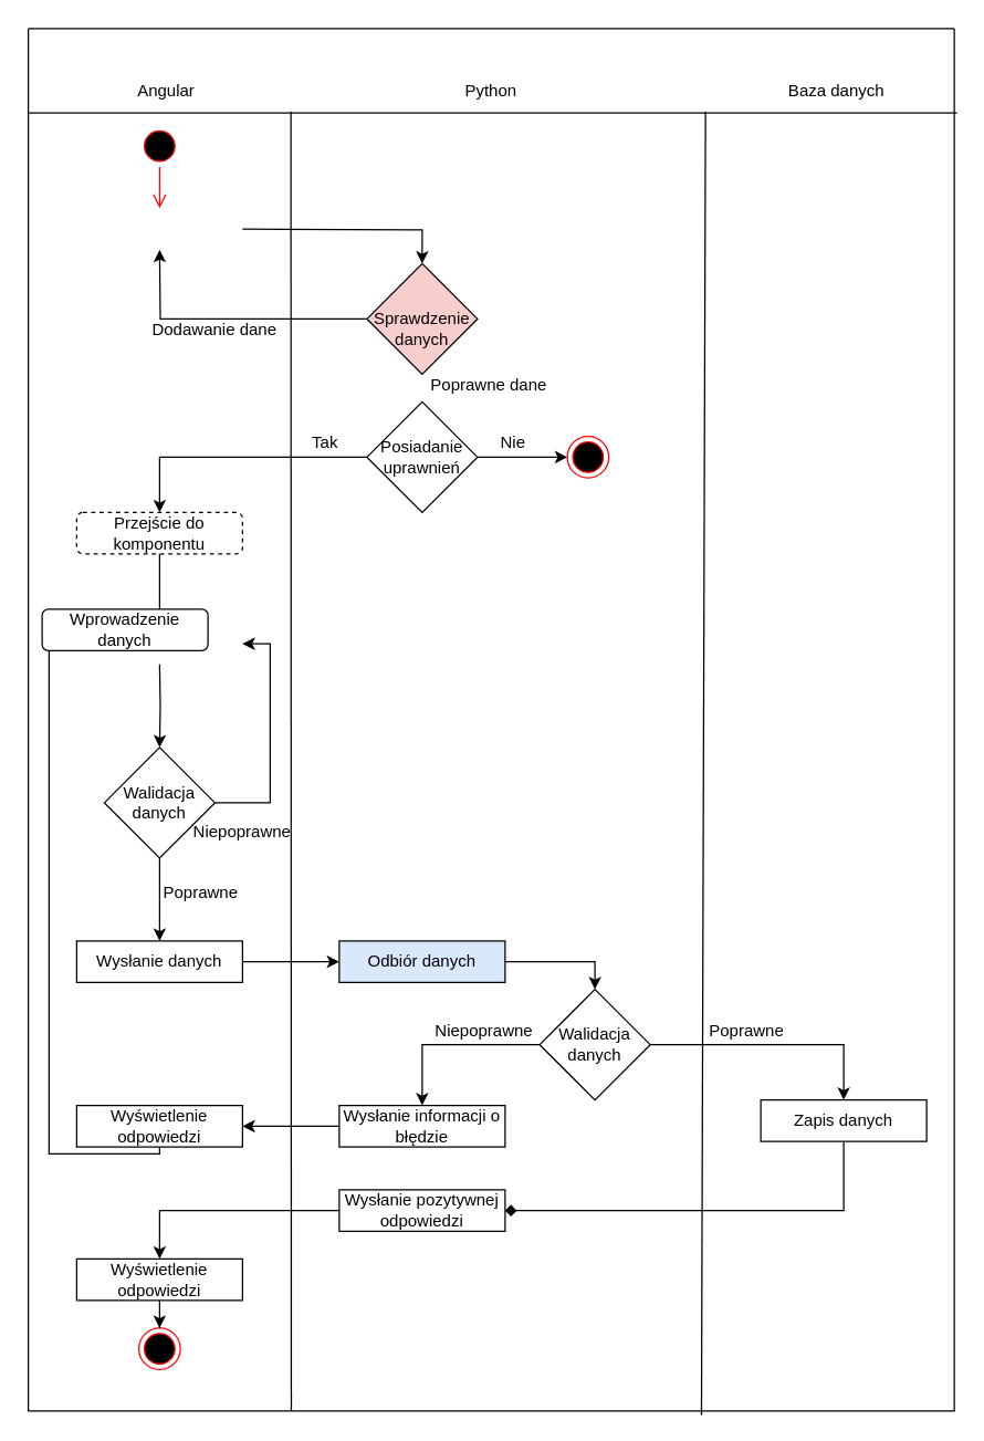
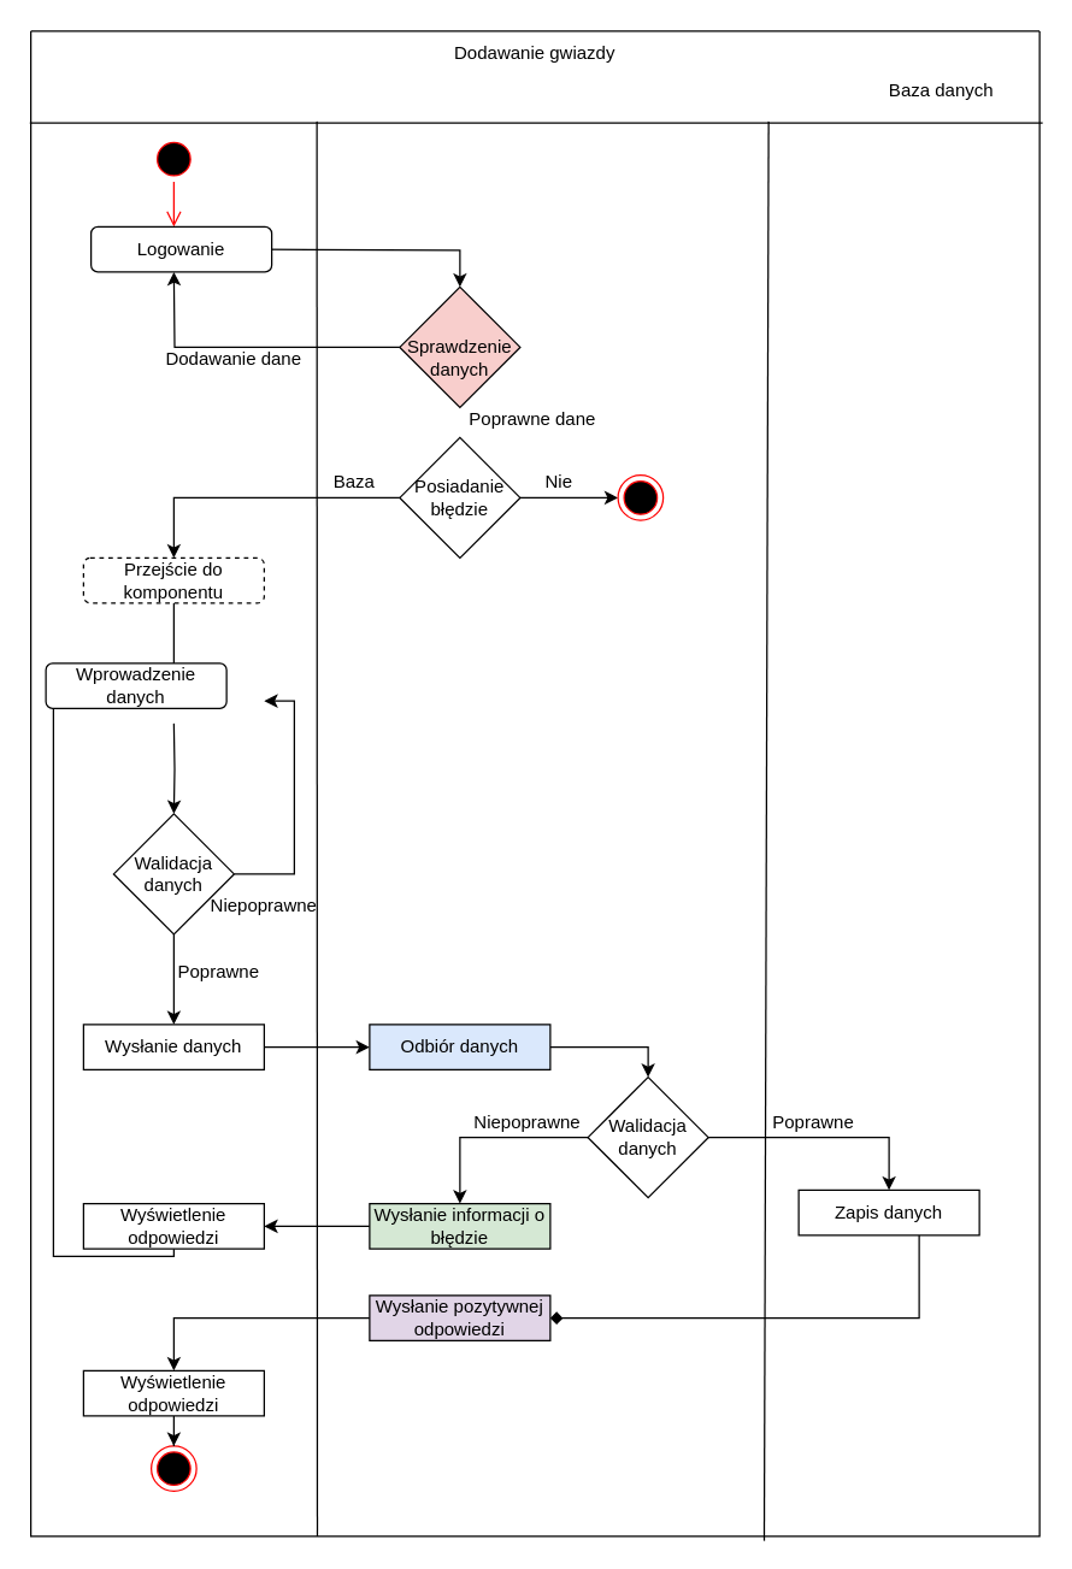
  <mxCell id="0" />
  <mxCell id="1" parent="0" />
  <mxCell id="2" value="" style="swimlane;startSize=0;" parent="1" vertex="1"><mxGeometry x="20" y="20" width="670" height="1000" as="geometry" /></mxCell>
- <mxCell id="3" value="Angular" style="text;html=1;strokeColor=none;fillColor=none;align=center;verticalAlign=middle;whiteSpace=wrap;rounded=0;" parent="2" vertex="1"><mxGeometry x="70" y="30" width="60" height="30" as="geometry" /></mxCell>
- <mxCell id="5" value="Python" style="text;html=1;strokeColor=none;fillColor=none;align=center;verticalAlign=middle;whiteSpace=wrap;rounded=0;" parent="2" vertex="1"><mxGeometry x="305" y="30" width="60" height="30" as="geometry" /></mxCell>
+ <mxCell id="4" value="Dodawanie gwiazdy" style="text;html=1;strokeColor=none;fillColor=none;align=center;verticalAlign=middle;whiteSpace=wrap;rounded=0;" parent="2" vertex="1"><mxGeometry x="275" width="120" height="30" as="geometry" /></mxCell>
  <mxCell id="6" value="" style="endArrow=none;html=1;rounded=0;exitX=0.727;exitY=1.003;exitDx=0;exitDy=0;exitPerimeter=0;" parent="2" source="2" edge="1"><mxGeometry width="50" height="50" relative="1" as="geometry"><mxPoint x="490" y="450" as="sourcePoint" /><mxPoint x="490" y="60" as="targetPoint" /></mxGeometry></mxCell>
  <mxCell id="7" value="" style="endArrow=none;html=1;rounded=0;exitX=0.284;exitY=1;exitDx=0;exitDy=0;exitPerimeter=0;" parent="2" source="2" edge="1"><mxGeometry width="50" height="50" relative="1" as="geometry"><mxPoint x="190" y="460" as="sourcePoint" /><mxPoint x="190" y="60" as="targetPoint" /></mxGeometry></mxCell>
  <mxCell id="8" style="edgeStyle=orthogonalEdgeStyle;rounded=0;orthogonalLoop=1;jettySize=auto;html=1;entryX=0.5;entryY=0;entryDx=0;entryDy=0;" parent="2" target="12" edge="1"><mxGeometry relative="1" as="geometry"><mxPoint x="155" y="145" as="sourcePoint" /></mxGeometry></mxCell>
  <mxCell id="9" value="" style="ellipse;html=1;shape=startState;fillColor=#000000;strokeColor=#ff0000;" parent="2" vertex="1"><mxGeometry x="80" y="70" width="30" height="30" as="geometry" /></mxCell>
  <mxCell id="10" value="" style="edgeStyle=orthogonalEdgeStyle;html=1;verticalAlign=bottom;endArrow=open;endSize=8;strokeColor=#ff0000;rounded=0;" parent="2" source="9" edge="1"><mxGeometry relative="1" as="geometry"><mxPoint x="95" y="130" as="targetPoint" /></mxGeometry></mxCell>
  <mxCell id="11" style="edgeStyle=orthogonalEdgeStyle;rounded=0;orthogonalLoop=1;jettySize=auto;html=1;entryX=0.5;entryY=1;entryDx=0;entryDy=0;" parent="2" source="12" edge="1"><mxGeometry relative="1" as="geometry"><mxPoint x="95" y="160" as="targetPoint" /></mxGeometry></mxCell>
  <mxCell id="12" value="&lt;br&gt;Sprawdzenie danych" style="rhombus;whiteSpace=wrap;html=1;fillColor=#f8cecc;" parent="2" vertex="1"><mxGeometry x="245" y="170" width="80" height="80" as="geometry" /></mxCell>
  <mxCell id="13" style="edgeStyle=orthogonalEdgeStyle;rounded=0;orthogonalLoop=1;jettySize=auto;html=1;entryX=0;entryY=0.5;entryDx=0;entryDy=0;" parent="2" source="15" target="17" edge="1"><mxGeometry relative="1" as="geometry" /></mxCell>
  <mxCell id="14" style="edgeStyle=orthogonalEdgeStyle;rounded=0;orthogonalLoop=1;jettySize=auto;html=1;entryX=0.5;entryY=0;entryDx=0;entryDy=0;" parent="2" source="15" edge="1"><mxGeometry relative="1" as="geometry"><mxPoint x="95" y="350.0" as="targetPoint" /><Array as="points"><mxPoint x="95" y="310" /></Array></mxGeometry></mxCell>
- <mxCell id="15" value="Posiadanie uprawnień" style="rhombus;whiteSpace=wrap;html=1;" parent="2" vertex="1"><mxGeometry x="245" y="270" width="80" height="80" as="geometry" /></mxCell>
+ <mxCell id="15" value="Posiadanie błędzie" style="rhombus;whiteSpace=wrap;html=1;" parent="2" vertex="1"><mxGeometry x="245" y="270" width="80" height="80" as="geometry" /></mxCell>
  <mxCell id="16" style="edgeStyle=orthogonalEdgeStyle;rounded=0;orthogonalLoop=1;jettySize=auto;html=1;entryX=0.5;entryY=0;entryDx=0;entryDy=0;" parent="2" edge="1"><mxGeometry relative="1" as="geometry"><mxPoint x="95" y="380" as="sourcePoint" /><mxPoint x="95" y="430" as="targetPoint" /></mxGeometry></mxCell>
  <mxCell id="17" value="" style="ellipse;html=1;shape=endState;fillColor=#000000;strokeColor=#ff0000;" parent="2" vertex="1"><mxGeometry x="390" y="295" width="30" height="30" as="geometry" /></mxCell>
  <mxCell id="18" style="edgeStyle=orthogonalEdgeStyle;rounded=0;orthogonalLoop=1;jettySize=auto;html=1;entryX=0.5;entryY=0;entryDx=0;entryDy=0;" parent="2" target="42" edge="1"><mxGeometry relative="1" as="geometry"><mxPoint x="95" y="460" as="sourcePoint" /></mxGeometry></mxCell>
  <mxCell id="19" style="edgeStyle=orthogonalEdgeStyle;rounded=0;orthogonalLoop=1;jettySize=auto;html=1;entryX=0.5;entryY=0;entryDx=0;entryDy=0;" parent="2" source="21" target="34" edge="1"><mxGeometry relative="1" as="geometry" /></mxCell>
  <mxCell id="20" style="edgeStyle=orthogonalEdgeStyle;rounded=0;orthogonalLoop=1;jettySize=auto;html=1;entryX=0.5;entryY=0;entryDx=0;entryDy=0;" parent="2" source="21" target="27" edge="1"><mxGeometry relative="1" as="geometry" /></mxCell>
  <mxCell id="21" value="Walidacja danych" style="rhombus;whiteSpace=wrap;html=1;" parent="2" vertex="1"><mxGeometry x="370" y="695" width="80" height="80" as="geometry" /></mxCell>
  <mxCell id="22" style="edgeStyle=orthogonalEdgeStyle;rounded=0;orthogonalLoop=1;jettySize=auto;html=1;" parent="2" source="23" target="25" edge="1"><mxGeometry relative="1" as="geometry" /></mxCell>
  <mxCell id="23" value="Wysłanie danych&lt;span style=&quot;color: rgba(0 , 0 , 0 , 0) ; font-family: monospace ; font-size: 0px&quot;&gt;%3CmxGraphModel%3E%3Croot%3E%3CmxCell%20id%3D%220%22%2F%3E%3CmxCell%20id%3D%221%22%20parent%3D%220%22%2F%3E%3CmxCell%20id%3D%222%22%20value%3D%22Wprowadzenie%20danych%22%20style%3D%22rounded%3D0%3BwhiteSpace%3Dwrap%3Bhtml%3D1%3B%22%20vertex%3D%221%22%20parent%3D%221%22%3E%3CmxGeometry%20x%3D%22120%22%20y%3D%22530%22%20width%3D%22120%22%20height%3D%2230%22%20as%3D%22geometry%22%2F%3E%3C%2FmxCell%3E%3C%2Froot%3E%3C%2FmxGraphModel%3E&lt;/span&gt;" style="rounded=0;whiteSpace=wrap;html=1;" parent="2" vertex="1"><mxGeometry x="35" y="660" width="120" height="30" as="geometry" /></mxCell>
  <mxCell id="24" style="edgeStyle=orthogonalEdgeStyle;rounded=0;orthogonalLoop=1;jettySize=auto;html=1;entryX=0.5;entryY=0;entryDx=0;entryDy=0;" parent="2" source="25" target="21" edge="1"><mxGeometry relative="1" as="geometry" /></mxCell>
  <mxCell id="25" value="Odbiór danych" style="rounded=0;whiteSpace=wrap;html=1;fillColor=#dae8fc;" parent="2" vertex="1"><mxGeometry x="225" y="660" width="120" height="30" as="geometry" /></mxCell>
  <mxCell id="26" style="edgeStyle=orthogonalEdgeStyle;rounded=0;orthogonalLoop=1;jettySize=auto;html=1;entryX=1;entryY=0.5;entryDx=0;entryDy=0;endArrow=diamond;" parent="2" source="27" target="29" edge="1"><mxGeometry relative="1" as="geometry"><Array as="points"><mxPoint x="590" y="855" /></Array></mxGeometry></mxCell>
- <mxCell id="27" value="Zapis danych" style="rounded=0;whiteSpace=wrap;html=1;" parent="2" vertex="1"><mxGeometry x="530" y="775" width="120" height="30" as="geometry" /></mxCell>
+ <mxCell id="27" value="Zapis danych" style="rounded=0;whiteSpace=wrap;html=1;" parent="2" vertex="1"><mxGeometry x="510" y="770" width="120" height="30" as="geometry" /></mxCell>
  <mxCell id="28" style="edgeStyle=orthogonalEdgeStyle;rounded=0;orthogonalLoop=1;jettySize=auto;html=1;entryX=0.5;entryY=0;entryDx=0;entryDy=0;" parent="2" source="29" target="36" edge="1"><mxGeometry relative="1" as="geometry" /></mxCell>
- <mxCell id="29" value="Wysłanie pozytywnej odpowiedzi" style="rounded=0;whiteSpace=wrap;html=1;" parent="2" vertex="1"><mxGeometry x="225" y="840" width="120" height="30" as="geometry" /></mxCell>
+ <mxCell id="29" value="Wysłanie pozytywnej odpowiedzi" style="rounded=0;whiteSpace=wrap;html=1;fillColor=#e1d5e7;" parent="2" vertex="1"><mxGeometry x="225" y="840" width="120" height="30" as="geometry" /></mxCell>
  <mxCell id="30" style="edgeStyle=orthogonalEdgeStyle;rounded=0;orthogonalLoop=1;jettySize=auto;html=1;entryX=0;entryY=0.5;entryDx=0;entryDy=0;" parent="2" source="31" edge="1"><mxGeometry relative="1" as="geometry"><Array as="points"><mxPoint x="15" y="814" /><mxPoint x="15" y="445" /></Array><mxPoint x="35" y="445" as="targetPoint" /></mxGeometry></mxCell>
  <mxCell id="31" value="Wyświetlenie odpowiedzi" style="rounded=0;whiteSpace=wrap;html=1;" parent="2" vertex="1"><mxGeometry x="35" y="779" width="120" height="30" as="geometry" /></mxCell>
  <mxCell id="32" value="" style="ellipse;html=1;shape=endState;fillColor=#000000;strokeColor=#ff0000;" parent="2" vertex="1"><mxGeometry x="80" y="940" width="30" height="30" as="geometry" /></mxCell>
  <mxCell id="33" style="edgeStyle=orthogonalEdgeStyle;rounded=0;orthogonalLoop=1;jettySize=auto;html=1;entryX=1;entryY=0.5;entryDx=0;entryDy=0;" parent="2" source="34" target="31" edge="1"><mxGeometry relative="1" as="geometry" /></mxCell>
- <mxCell id="34" value="Wysłanie informacji o błędzie" style="rounded=0;whiteSpace=wrap;html=1;" parent="2" vertex="1"><mxGeometry x="225" y="779" width="120" height="30" as="geometry" /></mxCell>
+ <mxCell id="34" value="Wysłanie informacji o błędzie" style="rounded=0;whiteSpace=wrap;html=1;fillColor=#d5e8d4;" parent="2" vertex="1"><mxGeometry x="225" y="779" width="120" height="30" as="geometry" /></mxCell>
  <mxCell id="35" style="edgeStyle=orthogonalEdgeStyle;rounded=0;orthogonalLoop=1;jettySize=auto;html=1;entryX=0.5;entryY=0;entryDx=0;entryDy=0;" parent="2" source="36" target="32" edge="1"><mxGeometry relative="1" as="geometry" /></mxCell>
  <mxCell id="36" value="Wyświetlenie odpowiedzi" style="rounded=0;whiteSpace=wrap;html=1;" parent="2" vertex="1"><mxGeometry x="35" y="890" width="120" height="30" as="geometry" /></mxCell>
  <mxCell id="37" value="Poprawne dane" style="text;html=1;strokeColor=none;fillColor=none;align=center;verticalAlign=middle;whiteSpace=wrap;rounded=0;" parent="2" vertex="1"><mxGeometry x="286" y="243" width="95" height="30" as="geometry" /></mxCell>
- <mxCell id="38" value="Tak" style="text;html=1;strokeColor=none;fillColor=none;align=center;verticalAlign=middle;whiteSpace=wrap;rounded=0;" parent="2" vertex="1"><mxGeometry x="185" y="290" width="60" height="20" as="geometry" /></mxCell>
+ <mxCell id="38" value="Baza" style="text;html=1;strokeColor=none;fillColor=none;align=center;verticalAlign=middle;whiteSpace=wrap;rounded=0;" parent="2" vertex="1"><mxGeometry x="185" y="290" width="60" height="20" as="geometry" /></mxCell>
  <mxCell id="39" value="Nie" style="text;html=1;strokeColor=none;fillColor=none;align=center;verticalAlign=middle;whiteSpace=wrap;rounded=0;" parent="2" vertex="1"><mxGeometry x="321" y="290" width="60" height="20" as="geometry" /></mxCell>
  <mxCell id="40" style="edgeStyle=orthogonalEdgeStyle;rounded=0;orthogonalLoop=1;jettySize=auto;html=1;entryX=0.5;entryY=0;entryDx=0;entryDy=0;" parent="2" source="42" target="23" edge="1"><mxGeometry relative="1" as="geometry" /></mxCell>
  <mxCell id="41" style="edgeStyle=orthogonalEdgeStyle;rounded=0;orthogonalLoop=1;jettySize=auto;html=1;entryX=1;entryY=0.5;entryDx=0;entryDy=0;" parent="2" source="42" edge="1"><mxGeometry relative="1" as="geometry"><Array as="points"><mxPoint x="175" y="560" /><mxPoint x="175" y="445" /></Array><mxPoint x="155" y="445" as="targetPoint" /></mxGeometry></mxCell>
  <mxCell id="42" value="Walidacja danych" style="rhombus;whiteSpace=wrap;html=1;" parent="2" vertex="1"><mxGeometry x="55" y="520" width="80" height="80" as="geometry" /></mxCell>
  <mxCell id="43" value="Poprawne" style="text;html=1;strokeColor=none;fillColor=none;align=center;verticalAlign=middle;whiteSpace=wrap;rounded=0;" parent="2" vertex="1"><mxGeometry x="95" y="610" width="60" height="30" as="geometry" /></mxCell>
  <mxCell id="44" value="Niepoprawne" style="text;html=1;strokeColor=none;fillColor=none;align=center;verticalAlign=middle;whiteSpace=wrap;rounded=0;" parent="2" vertex="1"><mxGeometry x="125" y="566" width="60" height="30" as="geometry" /></mxCell>
  <mxCell id="45" value="Poprawne" style="text;html=1;strokeColor=none;fillColor=none;align=center;verticalAlign=middle;whiteSpace=wrap;rounded=0;" parent="2" vertex="1"><mxGeometry x="490" y="710" width="60" height="30" as="geometry" /></mxCell>
  <mxCell id="46" value="Niepoprawne" style="text;html=1;strokeColor=none;fillColor=none;align=center;verticalAlign=middle;whiteSpace=wrap;rounded=0;" parent="2" vertex="1"><mxGeometry x="300" y="710" width="60" height="30" as="geometry" /></mxCell>
- <mxCell id="47" value="Baza danych" style="text;html=1;strokeColor=none;fillColor=none;align=center;verticalAlign=middle;whiteSpace=wrap;rounded=0;" vertex="1" parent="2"><mxGeometry x="540" y="30" width="90" height="30" as="geometry" /></mxCell>
+ <mxCell id="47" value="Baza danych" style="text;html=1;strokeColor=none;fillColor=none;align=center;verticalAlign=middle;whiteSpace=wrap;rounded=0;" vertex="1" parent="2"><mxGeometry x="560" y="25" width="90" height="30" as="geometry" /></mxCell>
+ <mxCell id="48" value="&lt;span&gt;Logowanie&lt;/span&gt;" style="rounded=1;whiteSpace=wrap;html=1;" vertex="1" parent="2"><mxGeometry x="40" y="130" width="120" height="30" as="geometry" /></mxCell>
  <mxCell id="49" value="Przejście do komponentu" style="rounded=1;whiteSpace=wrap;html=1;dashed=1;" vertex="1" parent="2"><mxGeometry x="35" y="350" width="120" height="30" as="geometry" /></mxCell>
  <mxCell id="50" value="Wprowadzenie danych" style="rounded=1;whiteSpace=wrap;html=1;" vertex="1" parent="2"><mxGeometry x="10" y="420" width="120" height="30" as="geometry" /></mxCell>
  <mxCell id="51" value="" style="endArrow=none;html=1;rounded=0;exitX=-0.001;exitY=0.061;exitDx=0;exitDy=0;exitPerimeter=0;entryX=1.003;entryY=0.061;entryDx=0;entryDy=0;entryPerimeter=0;" parent="1" source="2" target="2" edge="1"><mxGeometry width="50" height="50" relative="1" as="geometry"><mxPoint x="220" y="240" as="sourcePoint" /><mxPoint x="270" y="190" as="targetPoint" /></mxGeometry></mxCell>
  <mxCell id="52" value="Dodawanie dane" style="text;html=1;strokeColor=none;fillColor=none;align=center;verticalAlign=middle;whiteSpace=wrap;rounded=0;" parent="1" vertex="1"><mxGeometry x="90" y="223" width="130" height="30" as="geometry" /></mxCell>
